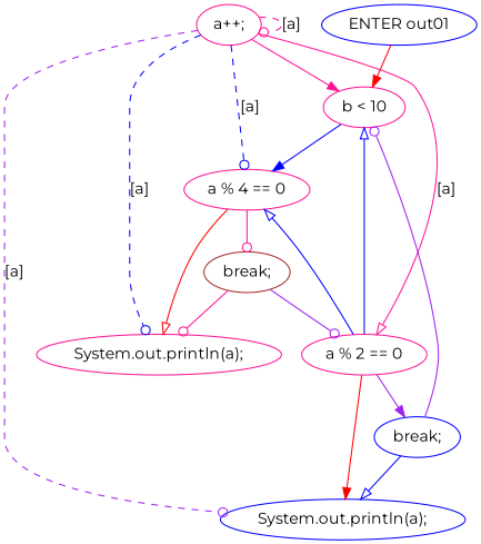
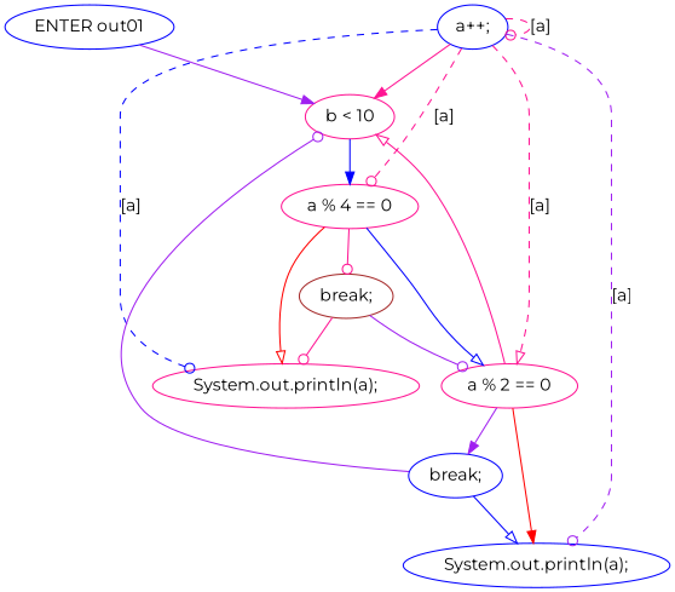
  digraph {
    fontname=Montserrat
    node [color=deeppink fontname=Montserrat]
    edge [arrowhead=odot color=deeppink fontname=Montserrat]
    n1 [color=blue label="ENTER out01"]
    n2 [label="b < 10"]
    n3 [label="a % 4 == 0"]
-   n4 [label="a++;"]
+   n4 [color=blue label="a++;"]
    n5 [label="System.out.println(a);"]
    n6 [label="a % 2 == 0"]
    n7 [color=blue label="System.out.println(a);"]
    n8 [color=brown label="break;"]
    n9 [color=blue label="break;"]
-   n1 -> n2 [arrowhead=normal color=red]
+   n1 -> n2 [arrowhead=normal color=purple]
    n2 -> n3 [arrowhead=normal color=blue]
    n3 -> n5 [arrowhead=onormal color=red]
-   n6 -> n3 [arrowhead=onormal color=blue]
+   n3 -> n6 [arrowhead=onormal color=blue]
    n3 -> n8
    n4 -> n2 [arrowhead=normal]
-   n4 -> n3 [color=blue label="[a]" style=dashed]
+   n4 -> n3 [label="[a]" style=dashed]
    n4 -> n4 [label="[a]" style=dashed]
    n4 -> n5 [color=blue label="[a]" style=dashed]
-   n4 -> n6 [arrowhead=onormal label="[a]" style=solid]
+   n4 -> n6 [arrowhead=onormal label="[a]" style=dashed]
    n4 -> n7 [color=purple label="[a]" style=dashed]
-   n6 -> n2 [arrowhead=onormal color=blue]
+   n6 -> n2 [arrowhead=onormal]
    n6 -> n7 [arrowhead=normal color=red]
    n6 -> n9 [arrowhead=normal color=purple]
    n8 -> n5
    n8 -> n6 [color=purple]
    n9 -> n2 [color=purple]
    n9 -> n7 [arrowhead=onormal color=blue]
  }
